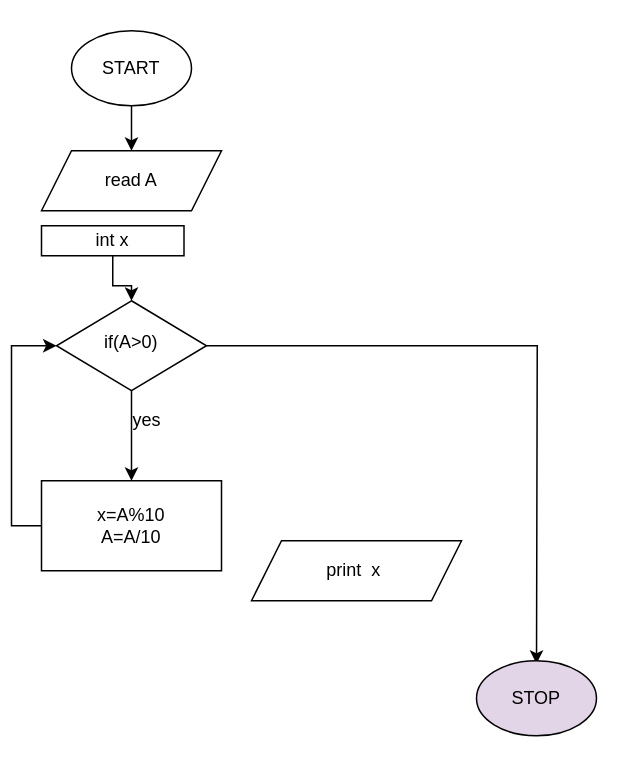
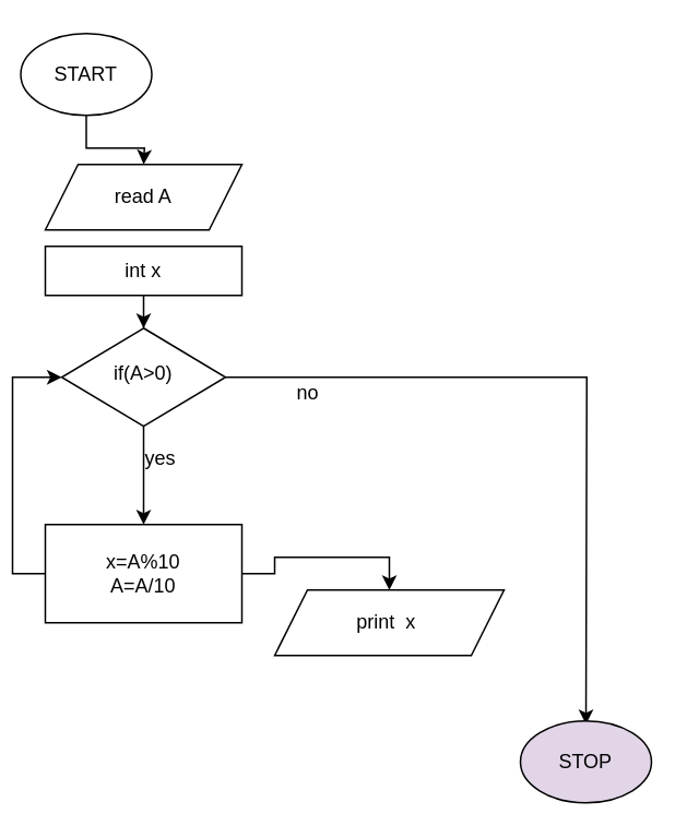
  <mxCell id="0" />
  <mxCell id="1" parent="0" />
  <mxCell id="2" style="edgeStyle=orthogonalEdgeStyle;rounded=0;orthogonalLoop=1;jettySize=auto;html=1;exitX=1;exitY=0.5;exitDx=0;exitDy=0;" parent="1" source="3" edge="1"><mxGeometry relative="1" as="geometry"><mxPoint x="350" y="442" as="targetPoint" /></mxGeometry></mxCell>
  <mxCell id="3" value="if(A&amp;gt;0)" style="rhombus;whiteSpace=wrap;html=1;shadow=0;fontFamily=Helvetica;fontSize=12;align=center;strokeWidth=1;spacing=6;spacingTop=-4;" parent="1" vertex="1"><mxGeometry x="30" y="200" width="100" height="60" as="geometry" /></mxCell>
  <mxCell id="4" style="edgeStyle=orthogonalEdgeStyle;rounded=0;orthogonalLoop=1;jettySize=auto;html=1;entryX=0.5;entryY=0;entryDx=0;entryDy=0;" parent="1" source="5" edge="1"><mxGeometry relative="1" as="geometry"><mxPoint x="80" y="100" as="targetPoint" /></mxGeometry></mxCell>
- <mxCell id="5" value="START" style="ellipse;whiteSpace=wrap;html=1;" parent="1" vertex="1"><mxGeometry x="40" y="20" width="80" height="50" as="geometry" /></mxCell>
+ <mxCell id="5" value="START" style="ellipse;whiteSpace=wrap;html=1;" parent="1" vertex="1"><mxGeometry x="5" y="20" width="80" height="50" as="geometry" /></mxCell>
  <mxCell id="6" value="STOP" style="ellipse;whiteSpace=wrap;html=1;fillColor=#e1d5e7;" parent="1" vertex="1"><mxGeometry x="310" y="440" width="80" height="50" as="geometry" /></mxCell>
  <mxCell id="7" style="edgeStyle=orthogonalEdgeStyle;rounded=0;orthogonalLoop=1;jettySize=auto;html=1;" parent="1" source="12" target="3" edge="1"><mxGeometry relative="1" as="geometry"><mxPoint x="80" y="160" as="targetPoint" /></mxGeometry></mxCell>
  <mxCell id="8" value="&lt;span&gt;read A&lt;/span&gt;" style="shape=parallelogram;perimeter=parallelogramPerimeter;whiteSpace=wrap;html=1;fixedSize=1;" parent="1" vertex="1"><mxGeometry x="20" y="100" width="120" height="40" as="geometry" /></mxCell>
  <mxCell id="9" value="yes" style="text;html=1;align=center;verticalAlign=middle;resizable=0;points=[];autosize=1;" parent="1" vertex="1"><mxGeometry x="75" y="270" width="30" height="20" as="geometry" /></mxCell>
  <mxCell id="10" style="edgeStyle=orthogonalEdgeStyle;rounded=0;orthogonalLoop=1;jettySize=auto;html=1;entryX=0.5;entryY=0;entryDx=0;entryDy=0;" parent="1" edge="1"><mxGeometry relative="1" as="geometry"><mxPoint x="80" y="330" as="sourcePoint" /><mxPoint x="80" y="340" as="targetPoint" /></mxGeometry></mxCell>
- <mxCell id="12" value="int x" style="rounded=0;whiteSpace=wrap;html=1;" parent="1" vertex="1"><mxGeometry x="20" y="150" width="95" height="20" as="geometry" /></mxCell>
+ <mxCell id="11" value="no" style="text;html=1;align=center;verticalAlign=middle;resizable=0;points=[];autosize=1;" parent="1" vertex="1"><mxGeometry x="165" y="230" width="30" height="20" as="geometry" /></mxCell>
+ <mxCell id="12" value="int x" style="rounded=0;whiteSpace=wrap;html=1;" parent="1" vertex="1"><mxGeometry x="20" y="150" width="120" height="30" as="geometry" /></mxCell>
  <mxCell id="13" style="edgeStyle=orthogonalEdgeStyle;rounded=0;orthogonalLoop=1;jettySize=auto;html=1;exitX=0;exitY=0.5;exitDx=0;exitDy=0;entryX=0;entryY=0.5;entryDx=0;entryDy=0;" parent="1" source="15" target="3" edge="1"><mxGeometry relative="1" as="geometry" /></mxCell>
+ <mxCell id="14" style="edgeStyle=orthogonalEdgeStyle;rounded=0;orthogonalLoop=1;jettySize=auto;html=1;exitX=1;exitY=0.5;exitDx=0;exitDy=0;entryX=0.5;entryY=0;entryDx=0;entryDy=0;" parent="1" source="15" target="17" edge="1"><mxGeometry relative="1" as="geometry" /></mxCell>
  <mxCell id="15" value="x=A%10&lt;br&gt;A=A/10" style="rounded=0;whiteSpace=wrap;html=1;" parent="1" vertex="1"><mxGeometry x="20" y="320" width="120" height="60" as="geometry" /></mxCell>
  <mxCell id="16" style="edgeStyle=orthogonalEdgeStyle;rounded=0;orthogonalLoop=1;jettySize=auto;html=1;exitX=0.5;exitY=1;exitDx=0;exitDy=0;entryX=0.5;entryY=0;entryDx=0;entryDy=0;" parent="1" source="3" target="15" edge="1"><mxGeometry relative="1" as="geometry"><mxPoint x="80" y="260" as="sourcePoint" /><mxPoint x="80" y="340" as="targetPoint" /></mxGeometry></mxCell>
  <mxCell id="17" value="&lt;span&gt;print&amp;nbsp; x&amp;nbsp;&lt;/span&gt;" style="shape=parallelogram;perimeter=parallelogramPerimeter;whiteSpace=wrap;html=1;fixedSize=1;" parent="1" vertex="1"><mxGeometry x="160" y="360" width="140" height="40" as="geometry" /></mxCell>
